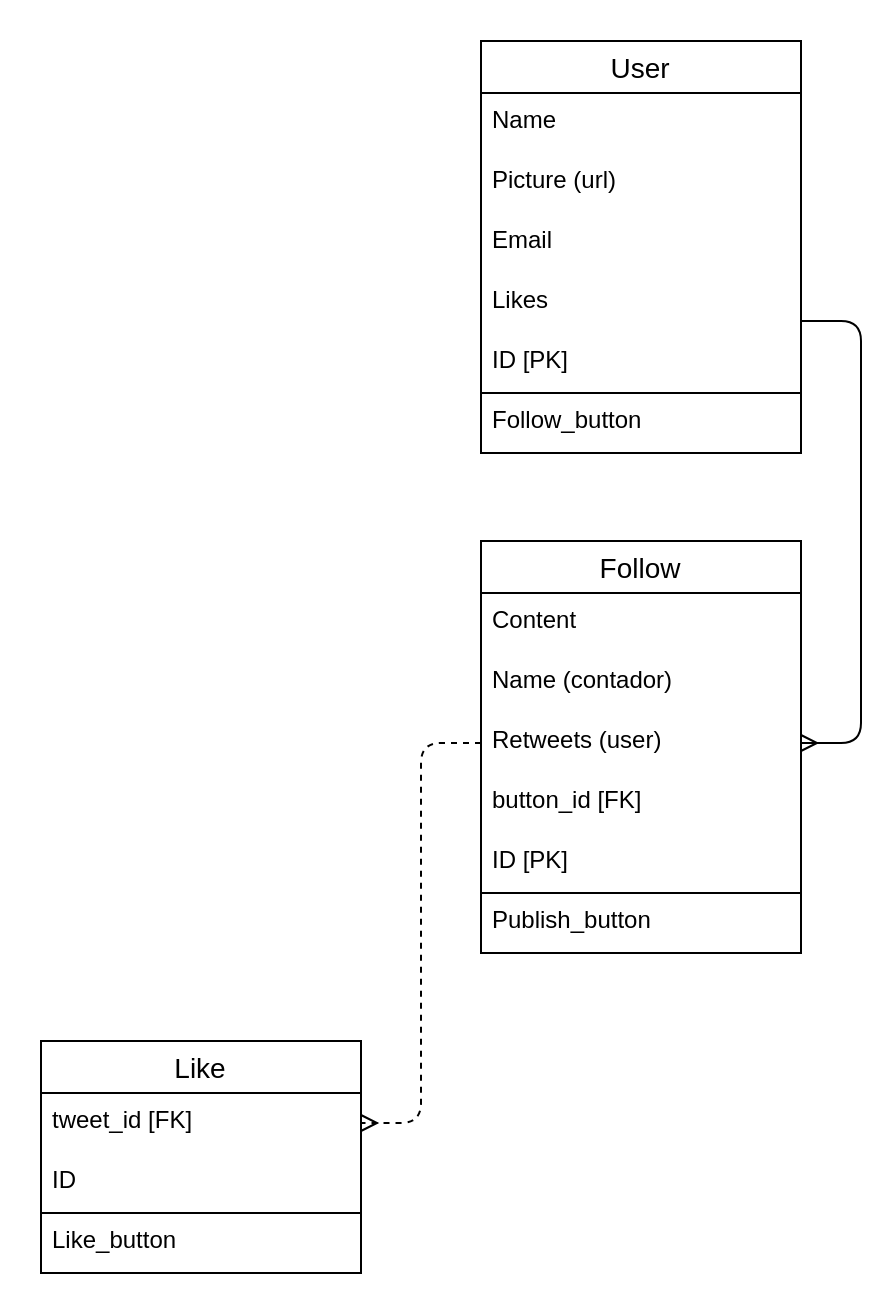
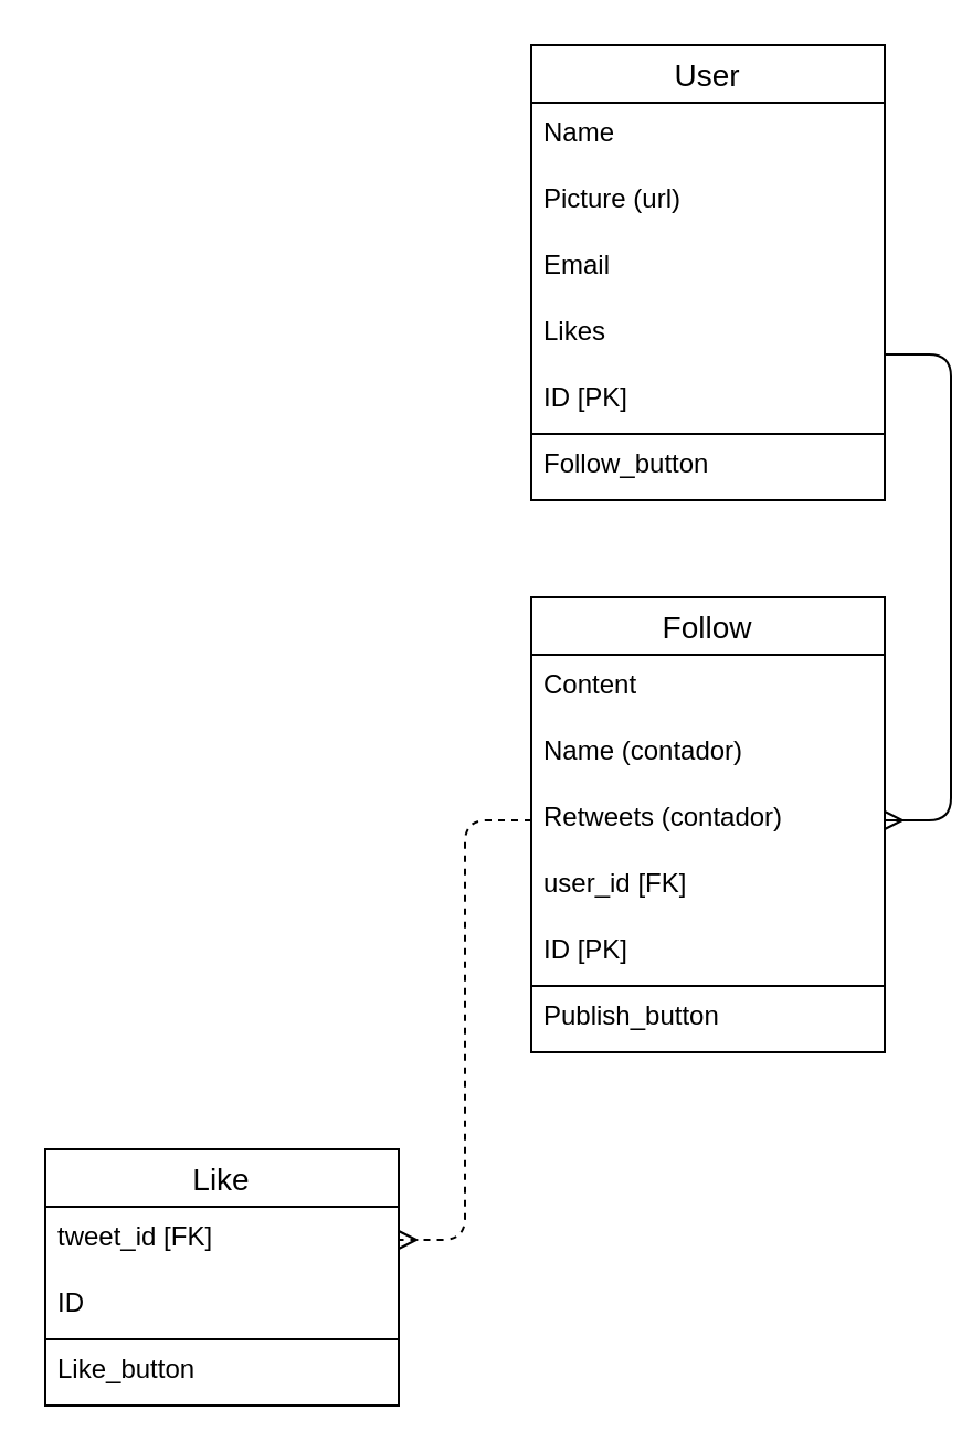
  <mxCell id="0" />
  <mxCell id="1" parent="0" />
  <mxCell id="2" value="User" style="swimlane;fontStyle=0;childLayout=stackLayout;horizontal=1;startSize=26;horizontalStack=0;resizeParent=1;resizeParentMax=0;resizeLast=0;collapsible=1;marginBottom=0;align=center;fontSize=14;" parent="1" vertex="1"><mxGeometry x="240" y="20" width="160" height="206" as="geometry" /></mxCell>
  <mxCell id="3" value="Name" style="text;strokeColor=none;fillColor=none;spacingLeft=4;spacingRight=4;overflow=hidden;rotatable=0;points=[[0,0.5],[1,0.5]];portConstraint=eastwest;fontSize=12;" parent="2" vertex="1"><mxGeometry y="26" width="160" height="30" as="geometry" /></mxCell>
  <mxCell id="4" value="Picture (url)" style="text;strokeColor=none;fillColor=none;spacingLeft=4;spacingRight=4;overflow=hidden;rotatable=0;points=[[0,0.5],[1,0.5]];portConstraint=eastwest;fontSize=12;" parent="2" vertex="1"><mxGeometry y="56" width="160" height="30" as="geometry" /></mxCell>
  <mxCell id="5" value="Email" style="text;strokeColor=none;fillColor=none;spacingLeft=4;spacingRight=4;overflow=hidden;rotatable=0;points=[[0,0.5],[1,0.5]];portConstraint=eastwest;fontSize=12;" parent="2" vertex="1"><mxGeometry y="86" width="160" height="30" as="geometry" /></mxCell>
  <mxCell id="6" value="Likes" style="text;strokeColor=none;fillColor=none;spacingLeft=4;spacingRight=4;overflow=hidden;rotatable=0;points=[[0,0.5],[1,0.5]];portConstraint=eastwest;fontSize=12;" parent="2" vertex="1"><mxGeometry y="116" width="160" height="30" as="geometry" /></mxCell>
  <mxCell id="7" value="ID [PK]" style="text;strokeColor=none;fillColor=none;spacingLeft=4;spacingRight=4;overflow=hidden;rotatable=0;points=[[0,0.5],[1,0.5]];portConstraint=eastwest;fontSize=12;" parent="2" vertex="1"><mxGeometry y="146" width="160" height="30" as="geometry" /></mxCell>
  <mxCell id="8" value="Follow_button" style="text;fillColor=none;spacingLeft=4;spacingRight=4;overflow=hidden;rotatable=0;points=[[0,0.5],[1,0.5]];portConstraint=eastwest;fontSize=12;strokeColor=#000000;" parent="2" vertex="1"><mxGeometry y="176" width="160" height="30" as="geometry" /></mxCell>
  <mxCell id="9" value="Follow" style="swimlane;fontStyle=0;childLayout=stackLayout;horizontal=1;startSize=26;horizontalStack=0;resizeParent=1;resizeParentMax=0;resizeLast=0;collapsible=1;marginBottom=0;align=center;fontSize=14;" parent="1" vertex="1"><mxGeometry x="240" y="270" width="160" height="206" as="geometry" /></mxCell>
  <mxCell id="10" value="Content" style="text;strokeColor=none;fillColor=none;spacingLeft=4;spacingRight=4;overflow=hidden;rotatable=0;points=[[0,0.5],[1,0.5]];portConstraint=eastwest;fontSize=12;" parent="9" vertex="1"><mxGeometry y="26" width="160" height="30" as="geometry" /></mxCell>
  <mxCell id="11" value="Name (contador)" style="text;strokeColor=none;fillColor=none;spacingLeft=4;spacingRight=4;overflow=hidden;rotatable=0;points=[[0,0.5],[1,0.5]];portConstraint=eastwest;fontSize=12;" parent="9" vertex="1"><mxGeometry y="56" width="160" height="30" as="geometry" /></mxCell>
- <mxCell id="12" value="Retweets (user)" style="text;strokeColor=none;fillColor=none;spacingLeft=4;spacingRight=4;overflow=hidden;rotatable=0;points=[[0,0.5],[1,0.5]];portConstraint=eastwest;fontSize=12;" parent="9" vertex="1"><mxGeometry y="86" width="160" height="30" as="geometry" /></mxCell>
- <mxCell id="13" value="button_id [FK]" style="text;strokeColor=none;fillColor=none;spacingLeft=4;spacingRight=4;overflow=hidden;rotatable=0;points=[[0,0.5],[1,0.5]];portConstraint=eastwest;fontSize=12;" parent="9" vertex="1"><mxGeometry y="116" width="160" height="30" as="geometry" /></mxCell>
+ <mxCell id="12" value="Retweets (contador)" style="text;strokeColor=none;fillColor=none;spacingLeft=4;spacingRight=4;overflow=hidden;rotatable=0;points=[[0,0.5],[1,0.5]];portConstraint=eastwest;fontSize=12;" parent="9" vertex="1"><mxGeometry y="86" width="160" height="30" as="geometry" /></mxCell>
+ <mxCell id="13" value="user_id [FK]" style="text;strokeColor=none;fillColor=none;spacingLeft=4;spacingRight=4;overflow=hidden;rotatable=0;points=[[0,0.5],[1,0.5]];portConstraint=eastwest;fontSize=12;" parent="9" vertex="1"><mxGeometry y="116" width="160" height="30" as="geometry" /></mxCell>
  <mxCell id="14" value="ID [PK]" style="text;strokeColor=none;fillColor=none;spacingLeft=4;spacingRight=4;overflow=hidden;rotatable=0;points=[[0,0.5],[1,0.5]];portConstraint=eastwest;fontSize=12;" parent="9" vertex="1"><mxGeometry y="146" width="160" height="30" as="geometry" /></mxCell>
  <mxCell id="15" value="Publish_button" style="text;fillColor=none;spacingLeft=4;spacingRight=4;overflow=hidden;rotatable=0;points=[[0,0.5],[1,0.5]];portConstraint=eastwest;fontSize=12;strokeColor=#000000;" parent="9" vertex="1"><mxGeometry y="176" width="160" height="30" as="geometry" /></mxCell>
  <mxCell id="16" value="Like" style="swimlane;fontStyle=0;childLayout=stackLayout;horizontal=1;startSize=26;horizontalStack=0;resizeParent=1;resizeParentMax=0;resizeLast=0;collapsible=1;marginBottom=0;align=center;fontSize=14;" parent="1" vertex="1"><mxGeometry x="20" y="520" width="160" height="116" as="geometry" /></mxCell>
  <mxCell id="17" value="tweet_id [FK]" style="text;strokeColor=none;fillColor=none;spacingLeft=4;spacingRight=4;overflow=hidden;rotatable=0;points=[[0,0.5],[1,0.5]];portConstraint=eastwest;fontSize=12;" parent="16" vertex="1"><mxGeometry y="26" width="160" height="30" as="geometry" /></mxCell>
  <mxCell id="18" value="ID" style="text;strokeColor=none;fillColor=none;spacingLeft=4;spacingRight=4;overflow=hidden;rotatable=0;points=[[0,0.5],[1,0.5]];portConstraint=eastwest;fontSize=12;" parent="16" vertex="1"><mxGeometry y="56" width="160" height="30" as="geometry" /></mxCell>
  <mxCell id="19" value="Like_button" style="text;fillColor=none;spacingLeft=4;spacingRight=4;overflow=hidden;rotatable=0;points=[[0,0.5],[1,0.5]];portConstraint=eastwest;fontSize=12;strokeColor=#000000;" parent="16" vertex="1"><mxGeometry y="86" width="160" height="30" as="geometry" /></mxCell>
  <mxCell id="20" value="" style="edgeStyle=entityRelationEdgeStyle;fontSize=12;html=1;endArrow=ERmany;entryX=1;entryY=0.5;entryDx=0;entryDy=0;" edge="1" parent="1" target="12"><mxGeometry width="100" height="100" relative="1" as="geometry"><mxPoint x="400" y="160" as="sourcePoint" /><mxPoint x="470" y="370" as="targetPoint" /></mxGeometry></mxCell>
  <mxCell id="21" value="" style="edgeStyle=entityRelationEdgeStyle;fontSize=12;html=1;endArrow=ERmany;entryX=1;entryY=0.5;entryDx=0;entryDy=0;exitX=0;exitY=0.5;exitDx=0;exitDy=0;dashed=1;" edge="1" parent="1" source="12" target="17"><mxGeometry width="100" height="100" relative="1" as="geometry"><mxPoint x="310" y="480" as="sourcePoint" /><mxPoint x="270" y="650" as="targetPoint" /></mxGeometry></mxCell>
